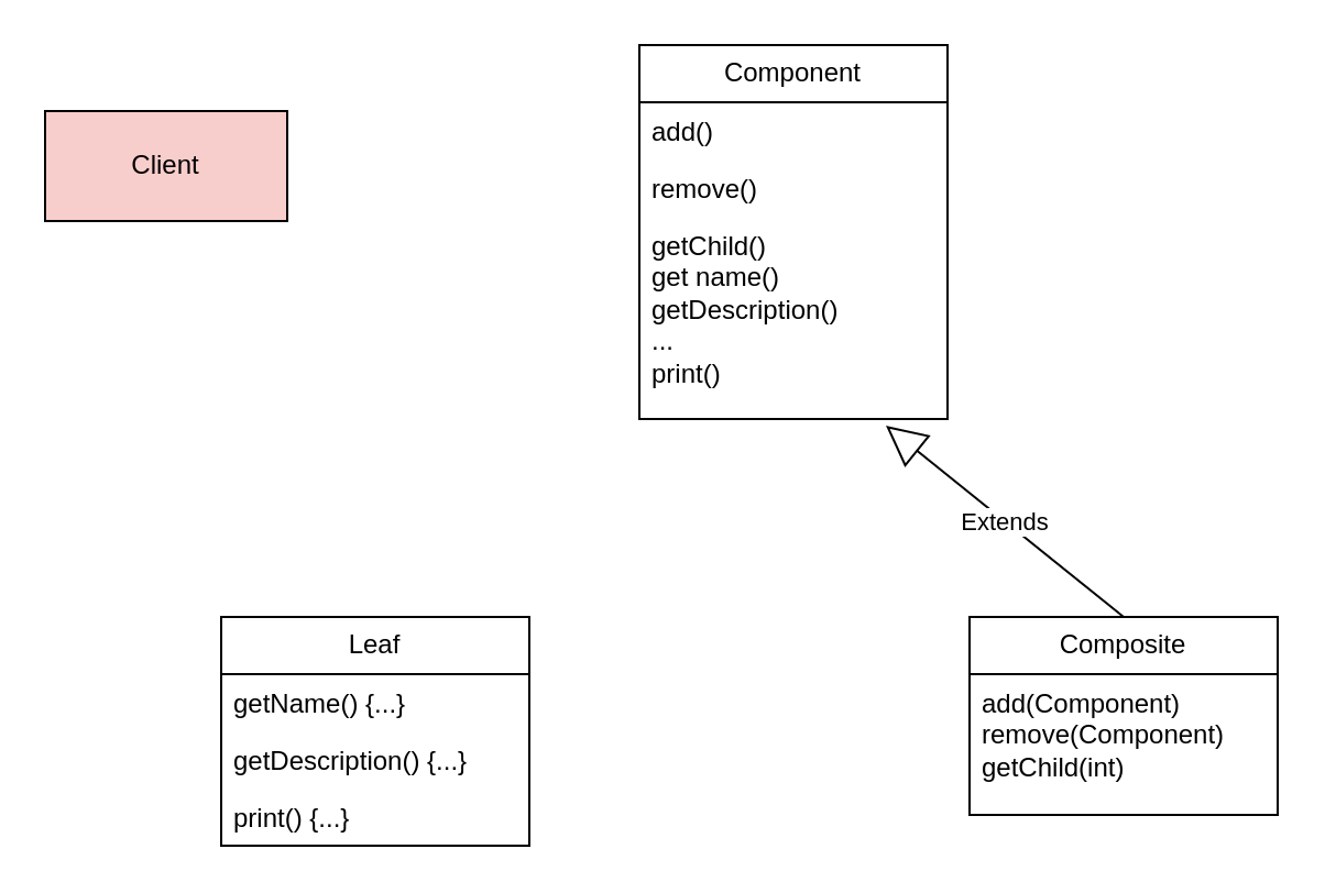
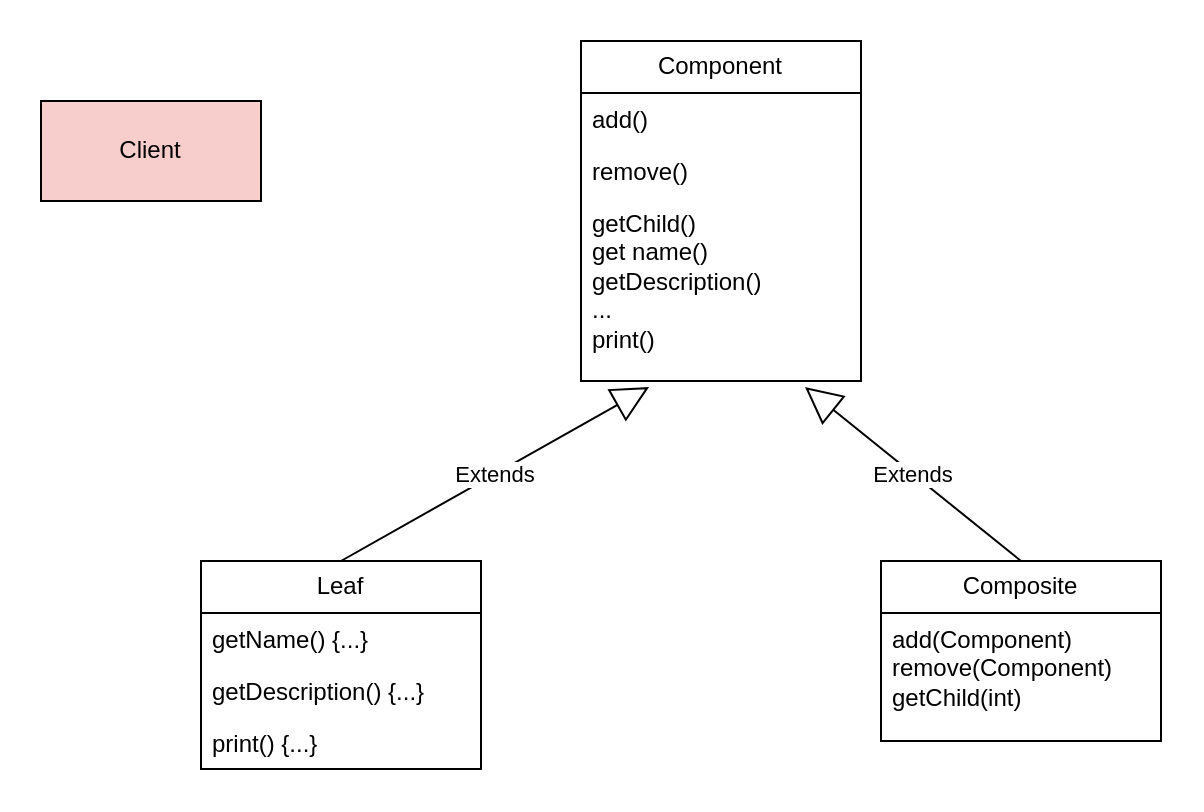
  <mxCell id="0" />
  <mxCell id="1" parent="0" />
  <mxCell id="2" value="Client" style="html=1;whiteSpace=wrap;fillColor=#f8cecc;" vertex="1" parent="1"><mxGeometry x="20" y="50" width="110" height="50" as="geometry" /></mxCell>
  <mxCell id="3" value="Component" style="swimlane;fontStyle=0;childLayout=stackLayout;horizontal=1;startSize=26;fillColor=none;horizontalStack=0;resizeParent=1;resizeParentMax=0;resizeLast=0;collapsible=1;marginBottom=0;whiteSpace=wrap;html=1;" vertex="1" parent="1"><mxGeometry x="290" y="20" width="140" height="170" as="geometry" /></mxCell>
  <mxCell id="4" value="add()" style="text;strokeColor=none;fillColor=none;align=left;verticalAlign=top;spacingLeft=4;spacingRight=4;overflow=hidden;rotatable=0;points=[[0,0.5],[1,0.5]];portConstraint=eastwest;whiteSpace=wrap;html=1;" vertex="1" parent="3"><mxGeometry y="26" width="140" height="26" as="geometry" /></mxCell>
  <mxCell id="5" value="remove()" style="text;strokeColor=none;fillColor=none;align=left;verticalAlign=top;spacingLeft=4;spacingRight=4;overflow=hidden;rotatable=0;points=[[0,0.5],[1,0.5]];portConstraint=eastwest;whiteSpace=wrap;html=1;" vertex="1" parent="3"><mxGeometry y="52" width="140" height="26" as="geometry" /></mxCell>
  <mxCell id="6" value="getChild()&lt;div&gt;get name()&lt;/div&gt;&lt;div&gt;getDescription()&lt;/div&gt;&lt;div&gt;...&lt;/div&gt;&lt;div&gt;print()&lt;/div&gt;" style="text;strokeColor=none;fillColor=none;align=left;verticalAlign=top;spacingLeft=4;spacingRight=4;overflow=hidden;rotatable=0;points=[[0,0.5],[1,0.5]];portConstraint=eastwest;whiteSpace=wrap;html=1;" vertex="1" parent="3"><mxGeometry y="78" width="140" height="92" as="geometry" /></mxCell>
  <mxCell id="7" value="Leaf" style="swimlane;fontStyle=0;childLayout=stackLayout;horizontal=1;startSize=26;fillColor=none;horizontalStack=0;resizeParent=1;resizeParentMax=0;resizeLast=0;collapsible=1;marginBottom=0;whiteSpace=wrap;html=1;" vertex="1" parent="1"><mxGeometry x="100" y="280" width="140" height="104" as="geometry" /></mxCell>
  <mxCell id="8" value="getName() {...}" style="text;strokeColor=none;fillColor=none;align=left;verticalAlign=top;spacingLeft=4;spacingRight=4;overflow=hidden;rotatable=0;points=[[0,0.5],[1,0.5]];portConstraint=eastwest;whiteSpace=wrap;html=1;" vertex="1" parent="7"><mxGeometry y="26" width="140" height="26" as="geometry" /></mxCell>
  <mxCell id="9" value="getDescription() {...}" style="text;strokeColor=none;fillColor=none;align=left;verticalAlign=top;spacingLeft=4;spacingRight=4;overflow=hidden;rotatable=0;points=[[0,0.5],[1,0.5]];portConstraint=eastwest;whiteSpace=wrap;html=1;" vertex="1" parent="7"><mxGeometry y="52" width="140" height="26" as="geometry" /></mxCell>
  <mxCell id="10" value="print() {...}" style="text;strokeColor=none;fillColor=none;align=left;verticalAlign=top;spacingLeft=4;spacingRight=4;overflow=hidden;rotatable=0;points=[[0,0.5],[1,0.5]];portConstraint=eastwest;whiteSpace=wrap;html=1;" vertex="1" parent="7"><mxGeometry y="78" width="140" height="26" as="geometry" /></mxCell>
  <mxCell id="11" value="Composite" style="swimlane;fontStyle=0;childLayout=stackLayout;horizontal=1;startSize=26;fillColor=none;horizontalStack=0;resizeParent=1;resizeParentMax=0;resizeLast=0;collapsible=1;marginBottom=0;whiteSpace=wrap;html=1;" vertex="1" parent="1"><mxGeometry x="440" y="280" width="140" height="90" as="geometry" /></mxCell>
  <mxCell id="12" value="add(Component) remove(Component) getChild(int)" style="text;strokeColor=none;fillColor=none;align=left;verticalAlign=top;spacingLeft=4;spacingRight=4;overflow=hidden;rotatable=0;points=[[0,0.5],[1,0.5]];portConstraint=eastwest;whiteSpace=wrap;html=1;" vertex="1" parent="11"><mxGeometry y="26" width="140" height="64" as="geometry" /></mxCell>
+ <mxCell id="13" value="Extends" style="endArrow=block;endSize=16;endFill=0;html=1;rounded=0;exitX=0.5;exitY=0;exitDx=0;exitDy=0;entryX=0.243;entryY=1.033;entryDx=0;entryDy=0;entryPerimeter=0;" edge="1" parent="1" source="7" target="6"><mxGeometry width="160" relative="1" as="geometry"><mxPoint x="190" y="240" as="sourcePoint" /><mxPoint x="350" y="240" as="targetPoint" /></mxGeometry></mxCell>
  <mxCell id="14" value="Extends" style="endArrow=block;endSize=16;endFill=0;html=1;rounded=0;exitX=0.5;exitY=0;exitDx=0;exitDy=0;entryX=0.8;entryY=1.033;entryDx=0;entryDy=0;entryPerimeter=0;" edge="1" parent="1" source="11" target="6"><mxGeometry width="160" relative="1" as="geometry"><mxPoint x="180" y="290" as="sourcePoint" /><mxPoint x="334" y="203" as="targetPoint" /></mxGeometry></mxCell>
